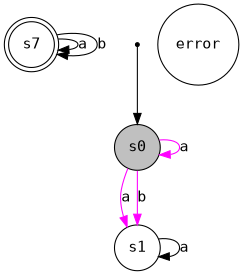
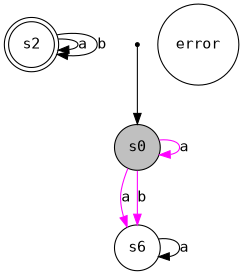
  digraph {
    fontname="DejaVu Sans Mono"
    rankdir=TB
    node [fontname="DejaVu Sans Mono" shape=circle]
    edge [color=black fontname="DejaVu Sans Mono"]
-   s2 [shape=doublecircle label=s7]
+   s2 [shape=doublecircle]
    p [shape=point]
    s0 [fillcolor=gray style=filled]
-   s1
+   s1 [label=s6]
    error [fillcolor=white style=filled]
    s2 -> s2 [label=a]
    s2 -> s2 [label=b]
    p -> s0 [color=""]
    s0 -> s0 [color=magenta label=a]
    s0 -> s1 [color=magenta label=a]
    s0 -> s1 [color=magenta label=b]
    s1 -> s1 [label=a]
  }
